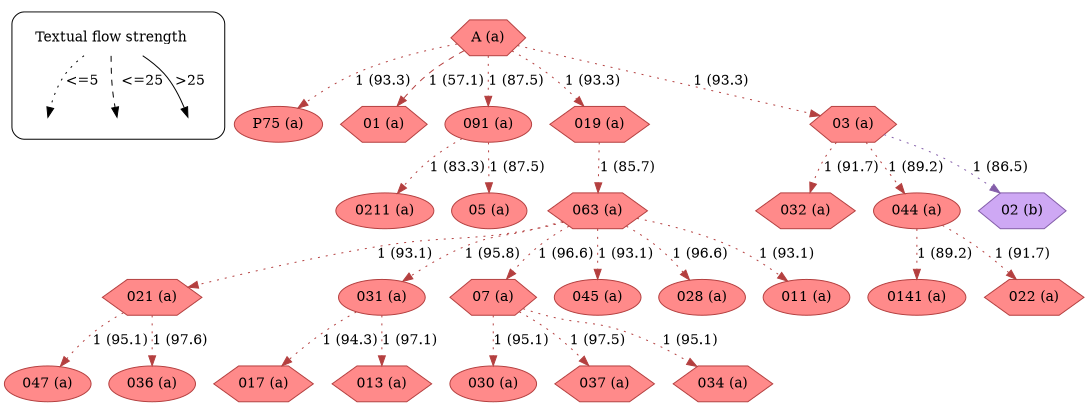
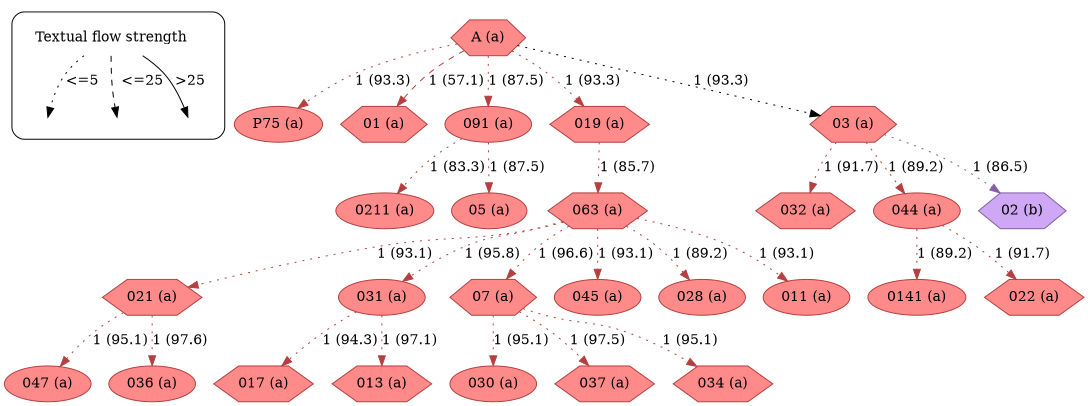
  strict digraph {
    node [shape=hexagon style=filled color="#b43f3f" fillcolor="#FF8A8A"]
    edge [style=dotted color="#b43f3f"]
    n1 [label="Textual flow strength" shape=plaintext style="" color="" fillcolor=""]
    leg_e1 [fixedsize=True height=0.2 style=invis shape="" color="" fillcolor=""]
    leg_e2 [fixedsize=True height=0.2 style=invis shape="" color="" fillcolor=""]
    leg_e3 [fixedsize=True height=0.2 style=invis shape="" color="" fillcolor=""]
    n5 [label="A (a)"]
    n6 [label="P75 (a)" shape=ellipse]
    n7 [label="01 (a)"]
    n8 [label="091 (a)" shape=ellipse]
    n9 [label="019 (a)"]
    n10 [label="03 (a)"]
    n11 [label="0211 (a)" shape=ellipse]
    n12 [label="05 (a)" shape=ellipse]
    n13 [label="063 (a)"]
    n14 [label="032 (a)"]
    n15 [label="044 (a)" shape=ellipse]
    n16 [color="#835da9" fillcolor="#CEA8F4" label="02 (b)"]
    n17 [label="021 (a)"]
    n18 [label="031 (a)" shape=ellipse]
    n19 [label="07 (a)"]
    n20 [label="045 (a)" shape=ellipse]
    n21 [label="028 (a)" shape=ellipse]
    n22 [label="011 (a)" shape=ellipse]
    n23 [label="0141 (a)" shape=ellipse]
    n24 [label="022 (a)"]
    n25 [label="047 (a)" shape=ellipse]
    n26 [label="036 (a)" shape=ellipse]
    n27 [label="017 (a)"]
    n28 [label="013 (a)"]
    n29 [label="030 (a)" shape=ellipse]
    n30 [label="037 (a)"]
    n31 [label="034 (a)"]
    subgraph cluster_1 {
      style=rounded
      n1
      leg_e1
      leg_e2
      leg_e3
    }
    n1 -> leg_e1 [label="<=5  " color=""]
    n1 -> leg_e2 [label="  <=25" style=dashed color=""]
    n1 -> leg_e3 [label=">25" style=solid color=""]
    n5 -> n6 [label="1 (93.3)"]
    n5 -> n7 [label="1 (57.1)" style=dashed]
    n5 -> n8 [label="1 (87.5)"]
    n5 -> n9 [label="1 (93.3)"]
-   n5 -> n10 [label="1 (93.3)"]
+   n5 -> n10 [color=black label="1 (93.3)"]
    n8 -> n11 [label="1 (83.3)"]
    n8 -> n12 [label="1 (87.5)"]
    n9 -> n13 [label="1 (85.7)"]
    n10 -> n14 [label="1 (91.7)"]
    n10 -> n15 [label="1 (89.2)"]
    n10 -> n16 [color="#835da9" label="1 (86.5)"]
    n13 -> n17 [label="1 (93.1)"]
    n13 -> n18 [label="1 (95.8)"]
    n13 -> n19 [label="1 (96.6)"]
    n13 -> n20 [label="1 (93.1)"]
-   n13 -> n21 [label="1 (96.6)"]
+   n13 -> n21 [label="1 (89.2)"]
    n13 -> n22 [label="1 (93.1)"]
    n15 -> n23 [label="1 (89.2)"]
    n15 -> n24 [label="1 (91.7)"]
    n17 -> n25 [label="1 (95.1)"]
    n17 -> n26 [label="1 (97.6)"]
    n18 -> n27 [label="1 (94.3)"]
    n18 -> n28 [label="1 (97.1)"]
    n19 -> n29 [label="1 (95.1)"]
    n19 -> n30 [label="1 (97.5)"]
    n19 -> n31 [label="1 (95.1)"]
  }
